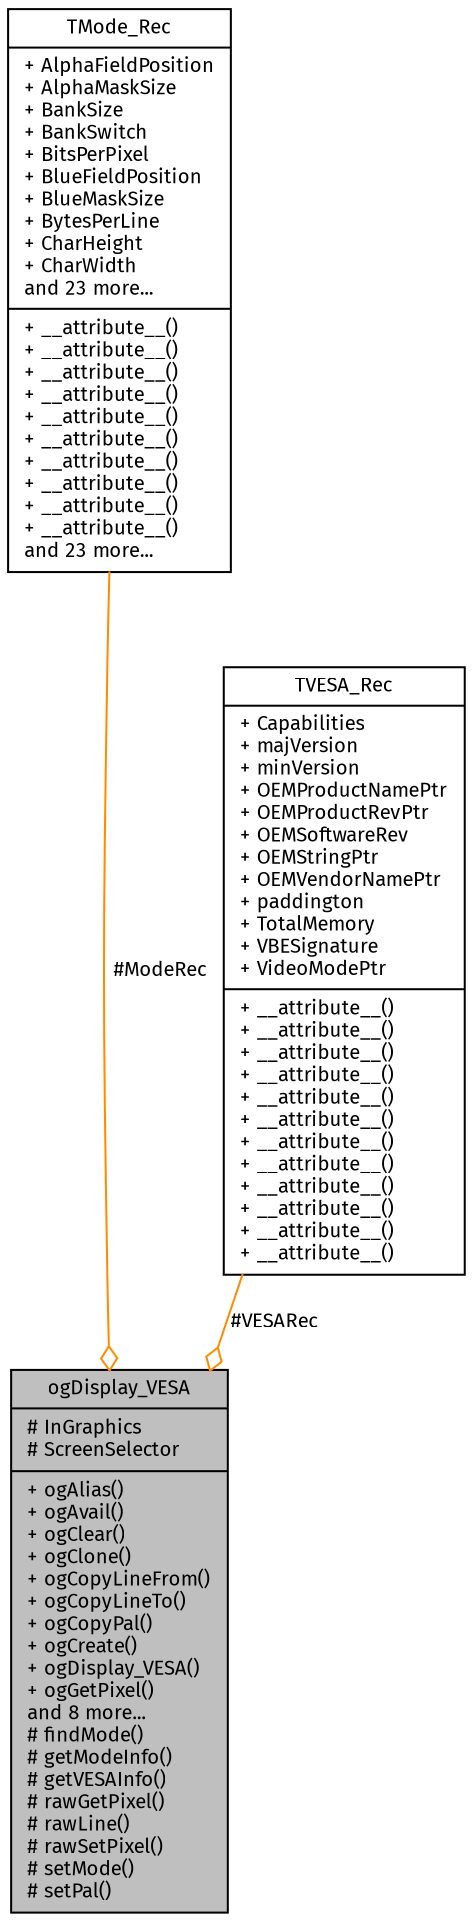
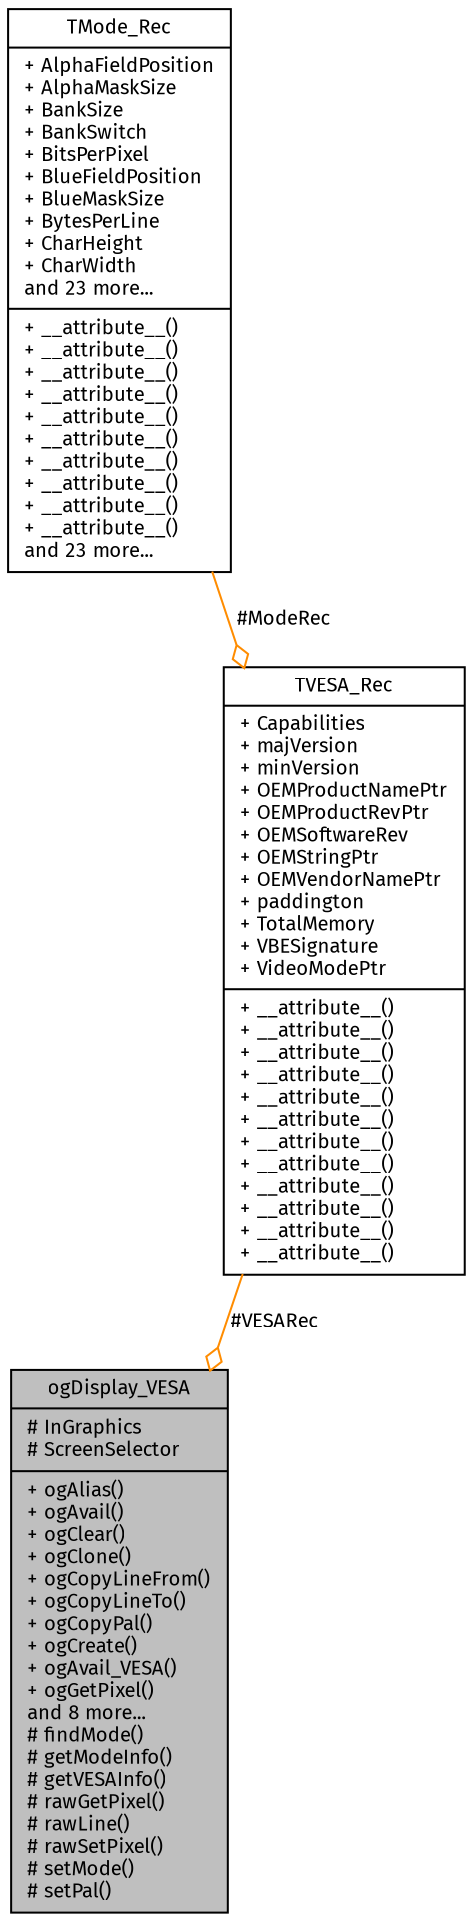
  digraph {
    fontname="Fira Sans"
    node [color=black fillcolor=white fontname="Fira Sans" fontsize=10 shape=record style=filled]
    edge [arrowhead=odiamond color=darkorange fontname="Fira Sans" fontsize=10 labelfontname=Helvetica labelfontsize=10 style=solid]
-   n1 [fillcolor=grey75 fontcolor=black height=0.2 label="{ogDisplay_VESA\n|# InGraphics\l# ScreenSelector\l|+ ogAlias()\l+ ogAvail()\l+ ogClear()\l+ ogClone()\l+ ogCopyLineFrom()\l+ ogCopyLineTo()\l+ ogCopyPal()\l+ ogCreate()\l+ ogDisplay_VESA()\l+ ogGetPixel()\land 8 more...\l# findMode()\l# getModeInfo()\l# getVESAInfo()\l# rawGetPixel()\l# rawLine()\l# rawSetPixel()\l# setMode()\l# setPal()\l}" width=0.4]
+   n1 [fillcolor=grey75 fontcolor=black height=0.2 label="{ogDisplay_VESA\n|# InGraphics\l# ScreenSelector\l|+ ogAlias()\l+ ogAvail()\l+ ogClear()\l+ ogClone()\l+ ogCopyLineFrom()\l+ ogCopyLineTo()\l+ ogCopyPal()\l+ ogCreate()\l+ ogAvail_VESA()\l+ ogGetPixel()\land 8 more...\l# findMode()\l# getModeInfo()\l# getVESAInfo()\l# rawGetPixel()\l# rawLine()\l# rawSetPixel()\l# setMode()\l# setPal()\l}" width=0.4]
    n2 [height=0.2 label="{TMode_Rec\n|+ AlphaFieldPosition\l+ AlphaMaskSize\l+ BankSize\l+ BankSwitch\l+ BitsPerPixel\l+ BlueFieldPosition\l+ BlueMaskSize\l+ BytesPerLine\l+ CharHeight\l+ CharWidth\land 23 more...\l|+ __attribute__()\l+ __attribute__()\l+ __attribute__()\l+ __attribute__()\l+ __attribute__()\l+ __attribute__()\l+ __attribute__()\l+ __attribute__()\l+ __attribute__()\l+ __attribute__()\land 23 more...\l}" width=0.4]
    n3 [height=0.2 label="{TVESA_Rec\n|+ Capabilities\l+ majVersion\l+ minVersion\l+ OEMProductNamePtr\l+ OEMProductRevPtr\l+ OEMSoftwareRev\l+ OEMStringPtr\l+ OEMVendorNamePtr\l+ paddington\l+ TotalMemory\l+ VBESignature\l+ VideoModePtr\l|+ __attribute__()\l+ __attribute__()\l+ __attribute__()\l+ __attribute__()\l+ __attribute__()\l+ __attribute__()\l+ __attribute__()\l+ __attribute__()\l+ __attribute__()\l+ __attribute__()\l+ __attribute__()\l+ __attribute__()\l}" width=0.4]
-   n2 -> n1 [label=" #ModeRec"]
+   n2 -> n3 [label=" #ModeRec"]
    n3 -> n1 [label=" #VESARec"]
  }
